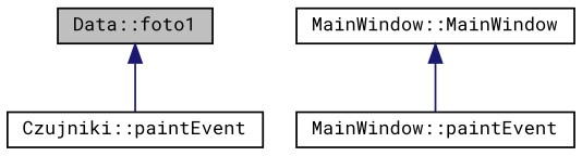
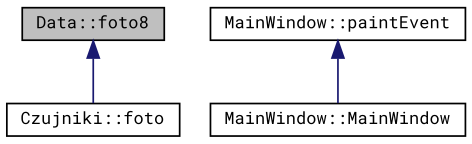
  digraph {
    fontname="Roboto Mono"
    rankdir=TB
    node [color=black fillcolor=white fontname="Roboto Mono" fontsize=10 shape=record style=filled]
    edge [color=midnightblue dir=back fontname="Roboto Mono" fontsize=10 labelfontname=Helvetica labelfontsize=10 style=solid]
-   n1 [fillcolor=grey75 fontcolor=black height=0.2 label="Data::foto1" width=0.4]
-   n2 [height=0.2 label="Czujniki::paintEvent" width=0.4]
+   n1 [fillcolor=grey75 fontcolor=black height=0.2 label="Data::foto8" width=0.4]
+   n2 [height=0.2 label="Czujniki::foto" width=0.4]
    n3 [height=0.2 label="MainWindow::paintEvent" width=0.4]
    n4 [height=0.2 label="MainWindow::MainWindow" width=0.4]
    n1 -> n2
-   n4 -> n3
+   n3 -> n4
  }
